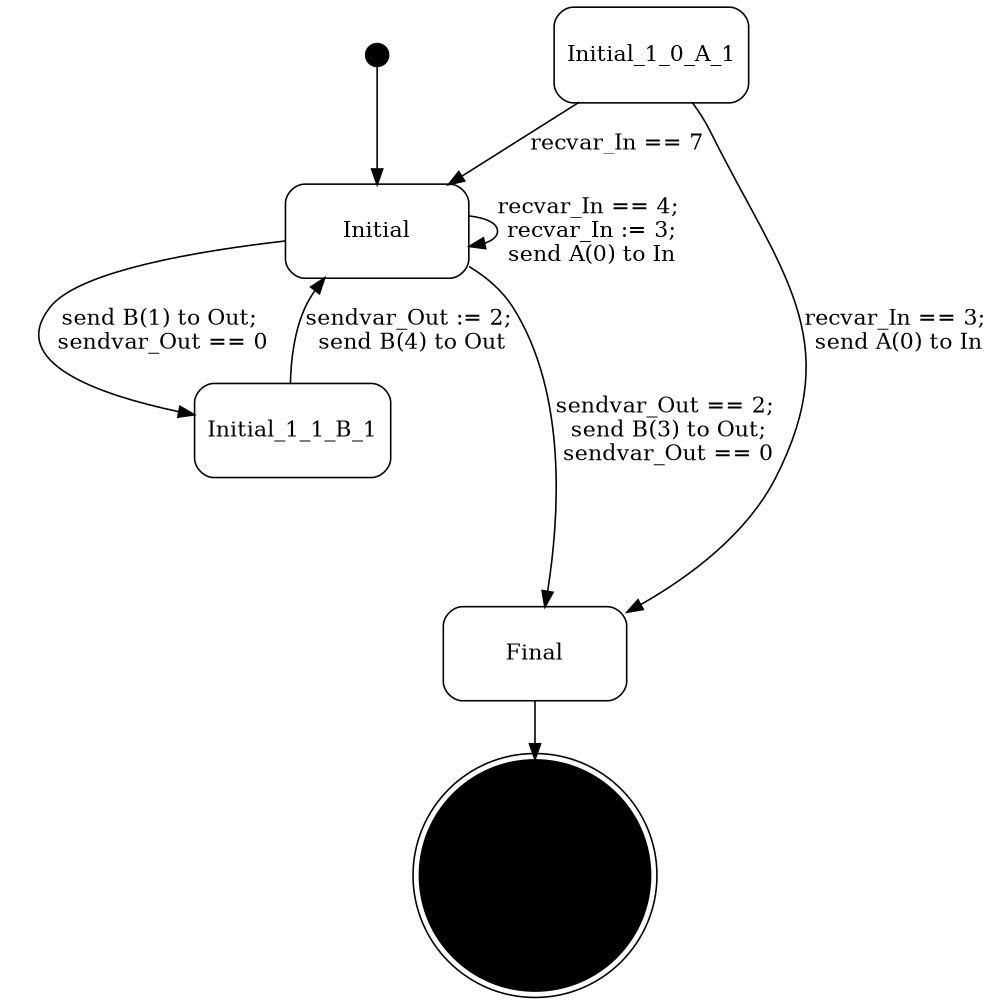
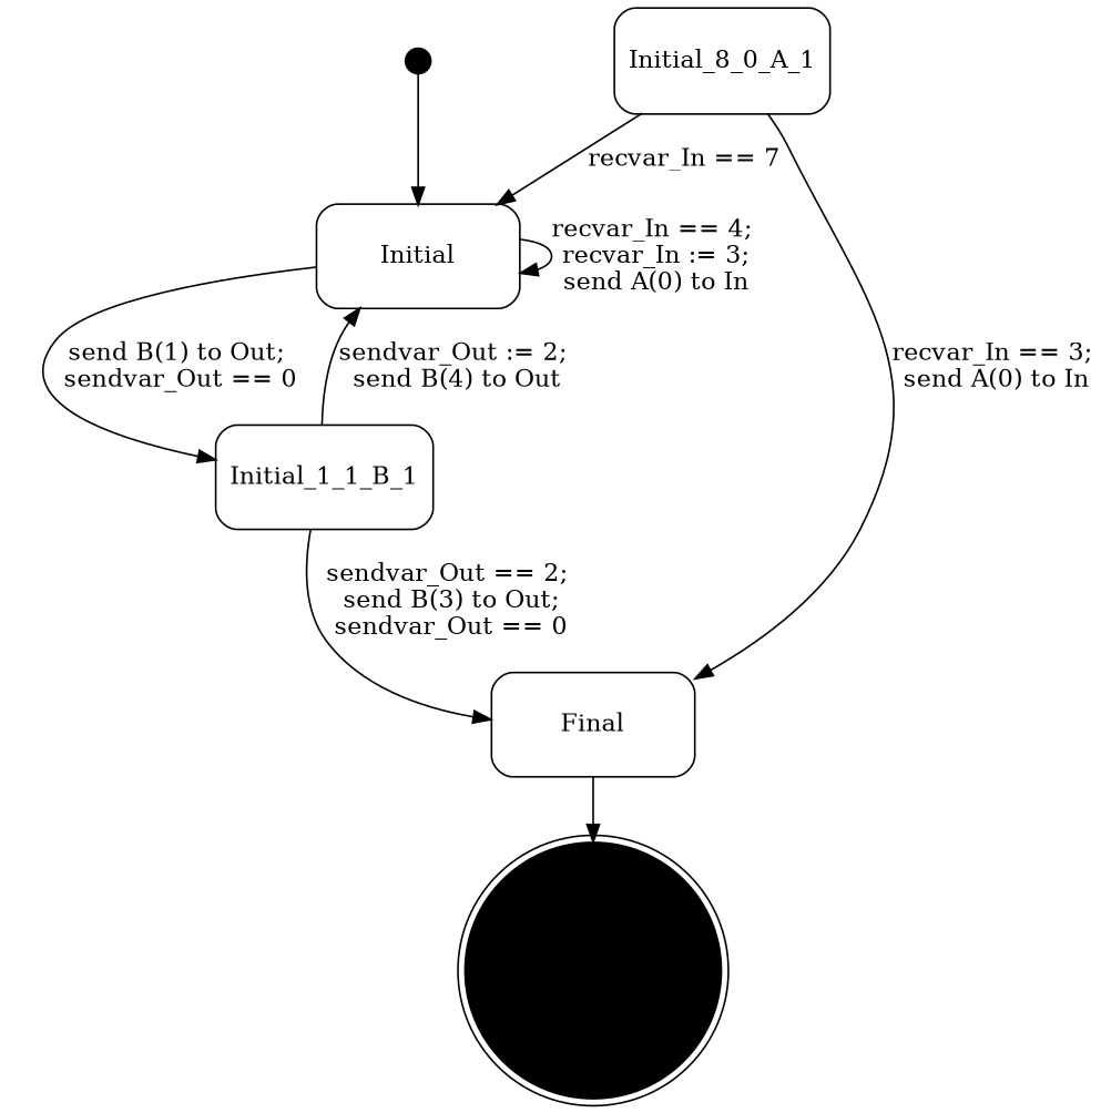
  digraph {
    compound=true
    rank=LR
    node [shape=Mrecord]
    Initial_extra [height=0.2 shape=point]
    Initial [height=0.8 width=1.6]
    Initial_1_1_B_1 [height=0.8 width=1.6]
-   Initial_1_0_A_1 [height=0.8 width=1.6]
+   Initial_1_0_A_1 [height=0.8 width=1.6 label=Initial_8_0_A_1]
    n5 [color=black height=0.8 label=Final style=solid width=1.6]
    Final_extra [color=black height=0.2 shape=doublecircle style=filled width=0.2]
    Initial_extra -> Initial
    Initial -> Initial [label="recvar_In == 4;\n recvar_In := 3;\n send A(0) to In"]
    Initial -> Initial_1_1_B_1 [label="send B(1) to Out;\n sendvar_Out == 0"]
    Initial_1_1_B_1 -> Initial [label="sendvar_Out := 2;\n send B(4) to Out"]
-   Initial -> n5 [label="sendvar_Out == 2;\n send B(3) to Out;\n sendvar_Out == 0"]
+   Initial_1_1_B_1 -> n5 [label="sendvar_Out == 2;\n send B(3) to Out;\n sendvar_Out == 0"]
    Initial_1_0_A_1 -> Initial [label="recvar_In == 7"]
    Initial_1_0_A_1 -> n5 [label="recvar_In == 3;\n send A(0) to In"]
    n5 -> Final_extra
  }
